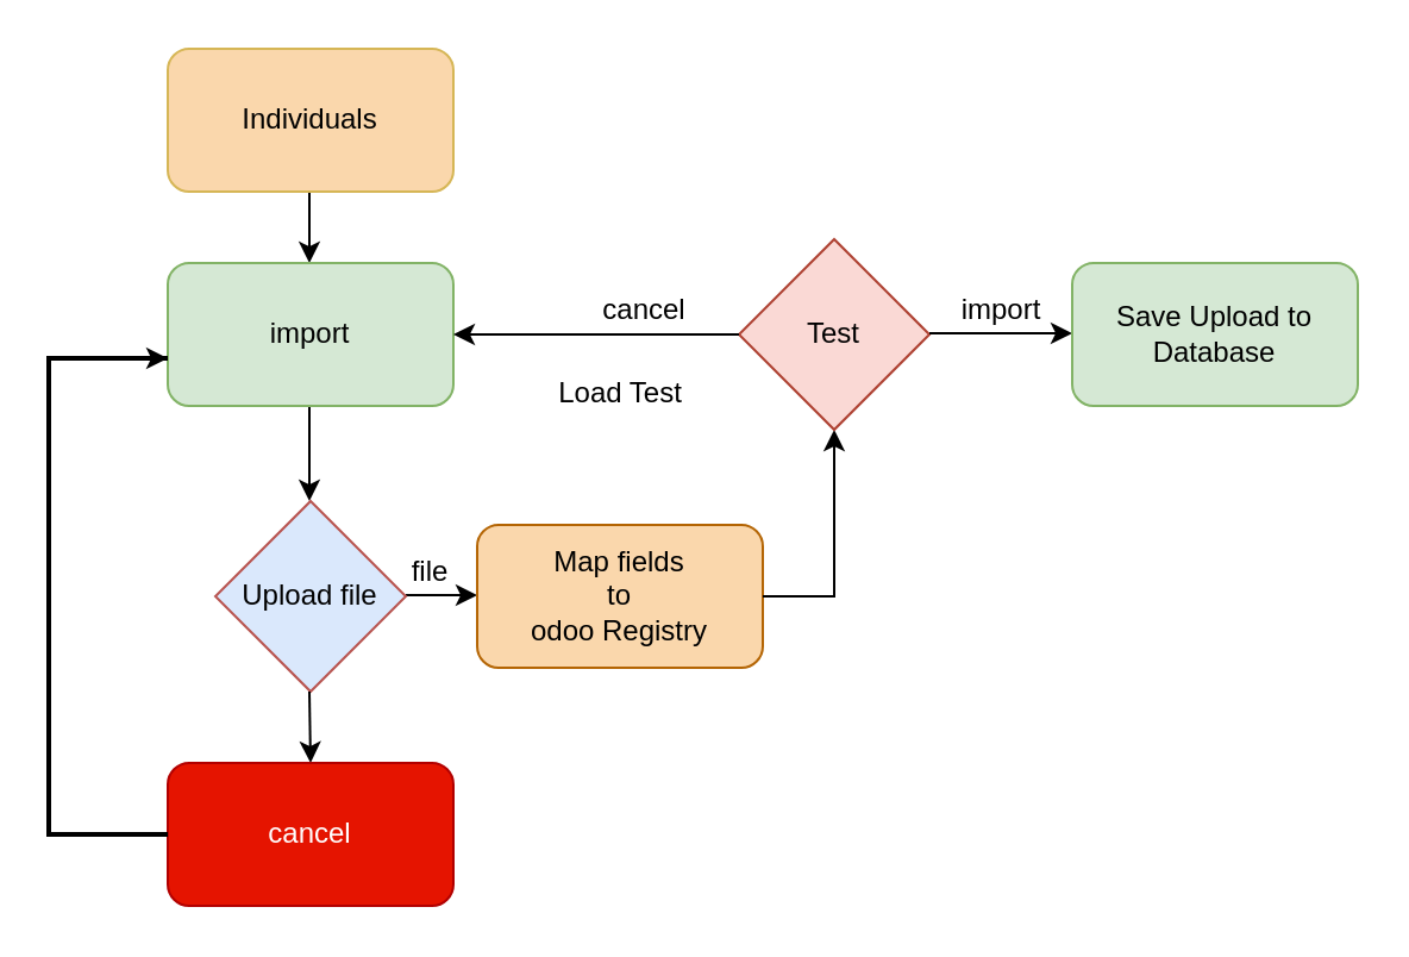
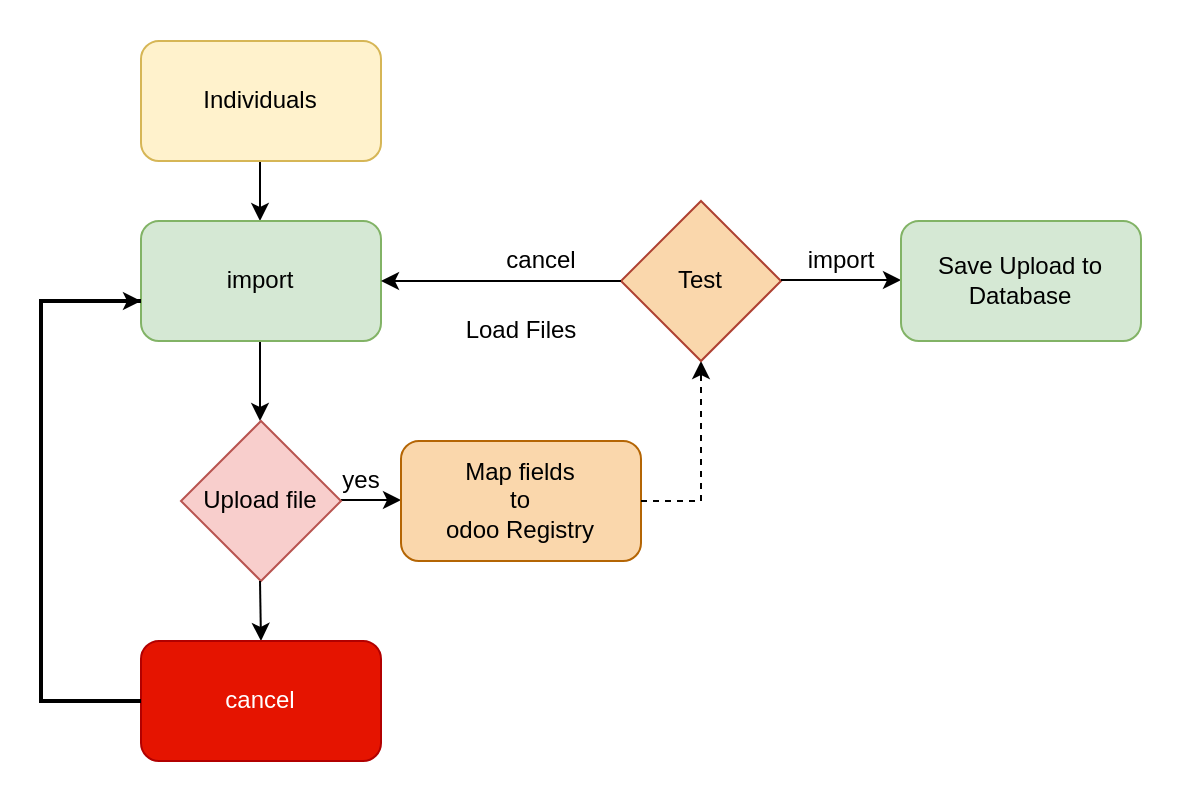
  <mxCell id="0" />
  <mxCell id="1" parent="0" />
  <mxCell id="2" value="" style="endArrow=classic;html=1;rounded=0;" parent="1" edge="1"><mxGeometry width="50" height="50" relative="1" as="geometry"><mxPoint x="129.5" y="50" as="sourcePoint" /><mxPoint x="129.5" y="110" as="targetPoint" /></mxGeometry></mxCell>
- <mxCell id="3" value="Individuals" style="rounded=1;whiteSpace=wrap;html=1;direction=west;fillColor=#fad7ac;strokeColor=#d6b656;" parent="1" vertex="1"><mxGeometry x="70" y="20" width="120" height="60" as="geometry" /></mxCell>
+ <mxCell id="3" value="Individuals" style="rounded=1;whiteSpace=wrap;html=1;direction=west;fillColor=#fff2cc;strokeColor=#d6b656;" parent="1" vertex="1"><mxGeometry x="70" y="20" width="120" height="60" as="geometry" /></mxCell>
  <mxCell id="4" value="" style="endArrow=classic;html=1;rounded=0;" parent="1" edge="1"><mxGeometry width="50" height="50" relative="1" as="geometry"><mxPoint x="129.5" y="140" as="sourcePoint" /><mxPoint x="129.5" y="210" as="targetPoint" /></mxGeometry></mxCell>
  <mxCell id="5" value="import" style="rounded=1;whiteSpace=wrap;html=1;fillColor=#d5e8d4;strokeColor=#82b366;" parent="1" vertex="1"><mxGeometry x="70" y="110" width="120" height="60" as="geometry" /></mxCell>
  <mxCell id="6" value="" style="endArrow=classic;html=1;rounded=0;" parent="1" edge="1"><mxGeometry width="50" height="50" relative="1" as="geometry"><mxPoint x="170" y="249.5" as="sourcePoint" /><mxPoint x="200" y="249.5" as="targetPoint" /><Array as="points"><mxPoint x="170" y="249.5" /></Array></mxGeometry></mxCell>
  <mxCell id="7" value="&lt;div&gt;Map fields &lt;br&gt;&lt;/div&gt;&lt;div&gt;to &lt;br&gt;&lt;/div&gt;&lt;div&gt;odoo Registry&lt;/div&gt;" style="rounded=1;whiteSpace=wrap;html=1;fillColor=#fad7ac;strokeColor=#b46504;" parent="1" vertex="1"><mxGeometry x="200" y="220" width="120" height="60" as="geometry" /></mxCell>
- <mxCell id="8" value="" style="endArrow=classic;html=1;rounded=0;exitX=1;exitY=0.5;exitDx=0;exitDy=0;entryX=0.5;entryY=1;entryDx=0;entryDy=0;" parent="1" source="7" edge="1" target="15"><mxGeometry width="50" height="50" relative="1" as="geometry"><mxPoint x="410" y="160" as="sourcePoint" /><mxPoint x="360" y="250" as="targetPoint" /><Array as="points"><mxPoint x="350" y="250" /></Array></mxGeometry></mxCell>
- <mxCell id="9" value="Upload file" style="rhombus;whiteSpace=wrap;html=1;fillColor=#dae8fc;strokeColor=#b85450;" parent="1" vertex="1"><mxGeometry x="90" y="210" width="80" height="80" as="geometry" /></mxCell>
- <mxCell id="10" value="file" style="text;html=1;align=center;verticalAlign=middle;resizable=0;points=[];autosize=1;strokeColor=none;fillColor=none;" parent="1" vertex="1"><mxGeometry x="160" y="225" width="40" height="30" as="geometry" /></mxCell>
+ <mxCell id="8" value="" style="endArrow=classic;html=1;rounded=0;exitX=1;exitY=0.5;exitDx=0;exitDy=0;entryX=0.5;entryY=1;entryDx=0;entryDy=0;dashed=1;" parent="1" source="7" edge="1" target="15"><mxGeometry width="50" height="50" relative="1" as="geometry"><mxPoint x="410" y="160" as="sourcePoint" /><mxPoint x="360" y="250" as="targetPoint" /><Array as="points"><mxPoint x="350" y="250" /></Array></mxGeometry></mxCell>
+ <mxCell id="9" value="Upload file" style="rhombus;whiteSpace=wrap;html=1;fillColor=#f8cecc;strokeColor=#b85450;" parent="1" vertex="1"><mxGeometry x="90" y="210" width="80" height="80" as="geometry" /></mxCell>
+ <mxCell id="10" value="yes" style="text;html=1;align=center;verticalAlign=middle;resizable=0;points=[];autosize=1;strokeColor=none;fillColor=none;" parent="1" vertex="1"><mxGeometry x="160" y="225" width="40" height="30" as="geometry" /></mxCell>
  <mxCell id="11" value="" style="endArrow=classic;html=1;rounded=0;" parent="1" edge="1"><mxGeometry width="50" height="50" relative="1" as="geometry"><mxPoint x="129.5" y="290" as="sourcePoint" /><mxPoint x="130" y="320" as="targetPoint" /><Array as="points"><mxPoint x="129.5" y="290" /></Array></mxGeometry></mxCell>
  <mxCell id="12" value="cancel" style="rounded=1;whiteSpace=wrap;html=1;fillColor=#e51400;fontColor=#ffffff;strokeColor=#B20000;" parent="1" vertex="1"><mxGeometry x="70" y="320" width="120" height="60" as="geometry" /></mxCell>
  <mxCell id="13" value="" style="strokeWidth=2;html=1;shape=mxgraph.flowchart.annotation_1;align=left;pointerEvents=1;" parent="1" vertex="1"><mxGeometry y="150" width="50" height="200" as="geometry" x="20" /></mxCell>
  <mxCell id="14" value="" style="endArrow=classic;html=1;rounded=0;" parent="1" target="5" edge="1"><mxGeometry width="50" height="50" relative="1" as="geometry"><mxPoint x="40" y="150" as="sourcePoint" /><mxPoint x="410" y="230" as="targetPoint" /><Array as="points"><mxPoint y="150" x="20" /><mxPoint x="70" y="150" /></Array></mxGeometry></mxCell>
- <mxCell id="15" value="Test" style="rhombus;whiteSpace=wrap;html=1;fillColor=#fad9d5;strokeColor=#ae4132;" parent="1" vertex="1"><mxGeometry x="310" y="100" width="80" height="80" as="geometry" /></mxCell>
+ <mxCell id="15" value="Test" style="rhombus;whiteSpace=wrap;html=1;fillColor=#fad7ac;strokeColor=#ae4132;" parent="1" vertex="1"><mxGeometry x="310" y="100" width="80" height="80" as="geometry" /></mxCell>
  <mxCell id="16" value="" style="endArrow=classic;html=1;rounded=0;" edge="1" parent="1"><mxGeometry width="50" height="50" relative="1" as="geometry"><mxPoint x="390" y="139.5" as="sourcePoint" /><mxPoint x="450" y="139.5" as="targetPoint" /></mxGeometry></mxCell>
  <mxCell id="17" value="import" style="text;html=1;align=center;verticalAlign=middle;resizable=0;points=[];autosize=1;strokeColor=none;fillColor=none;" vertex="1" parent="1"><mxGeometry x="390" y="115" width="60" height="30" as="geometry" /></mxCell>
  <mxCell id="18" value="" style="endArrow=classic;html=1;rounded=0;entryX=1;entryY=0.5;entryDx=0;entryDy=0;" edge="1" parent="1" target="5"><mxGeometry width="50" height="50" relative="1" as="geometry"><mxPoint x="310" y="140" as="sourcePoint" /><mxPoint x="330" y="90" as="targetPoint" /></mxGeometry></mxCell>
  <mxCell id="19" value="cancel" style="text;html=1;align=center;verticalAlign=middle;resizable=0;points=[];autosize=1;strokeColor=none;fillColor=none;" vertex="1" parent="1"><mxGeometry x="240" y="115" width="60" height="30" as="geometry" /></mxCell>
- <mxCell id="20" value="Load Test" style="text;html=1;align=center;verticalAlign=middle;resizable=0;points=[];autosize=1;strokeColor=none;fillColor=none;" vertex="1" parent="1"><mxGeometry x="220" y="150" width="80" height="30" as="geometry" /></mxCell>
+ <mxCell id="20" value="Load Files" style="text;html=1;align=center;verticalAlign=middle;resizable=0;points=[];autosize=1;strokeColor=none;fillColor=none;" vertex="1" parent="1"><mxGeometry x="220" y="150" width="80" height="30" as="geometry" /></mxCell>
  <mxCell id="21" value="Save Upload to Database" style="rounded=1;whiteSpace=wrap;html=1;fillColor=#d5e8d4;strokeColor=#82b366;" vertex="1" parent="1"><mxGeometry x="450" y="110" width="120" height="60" as="geometry" /></mxCell>
